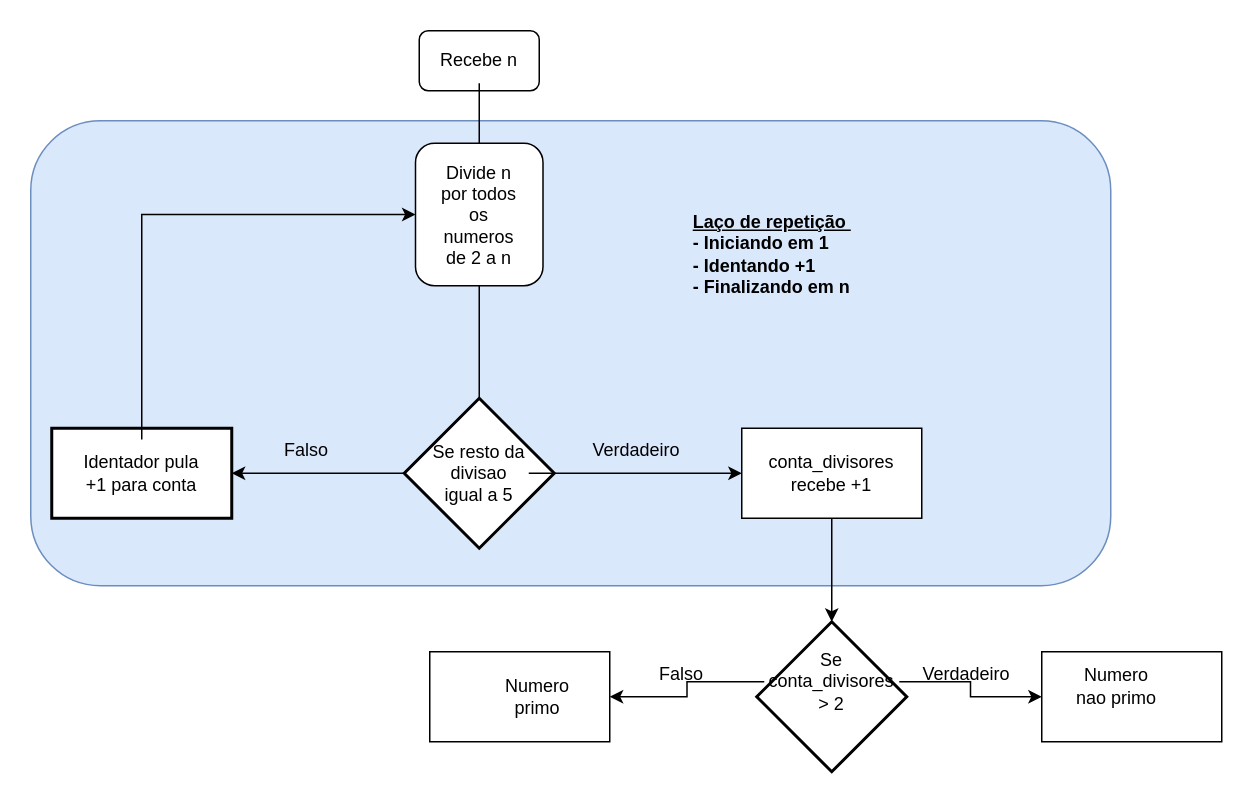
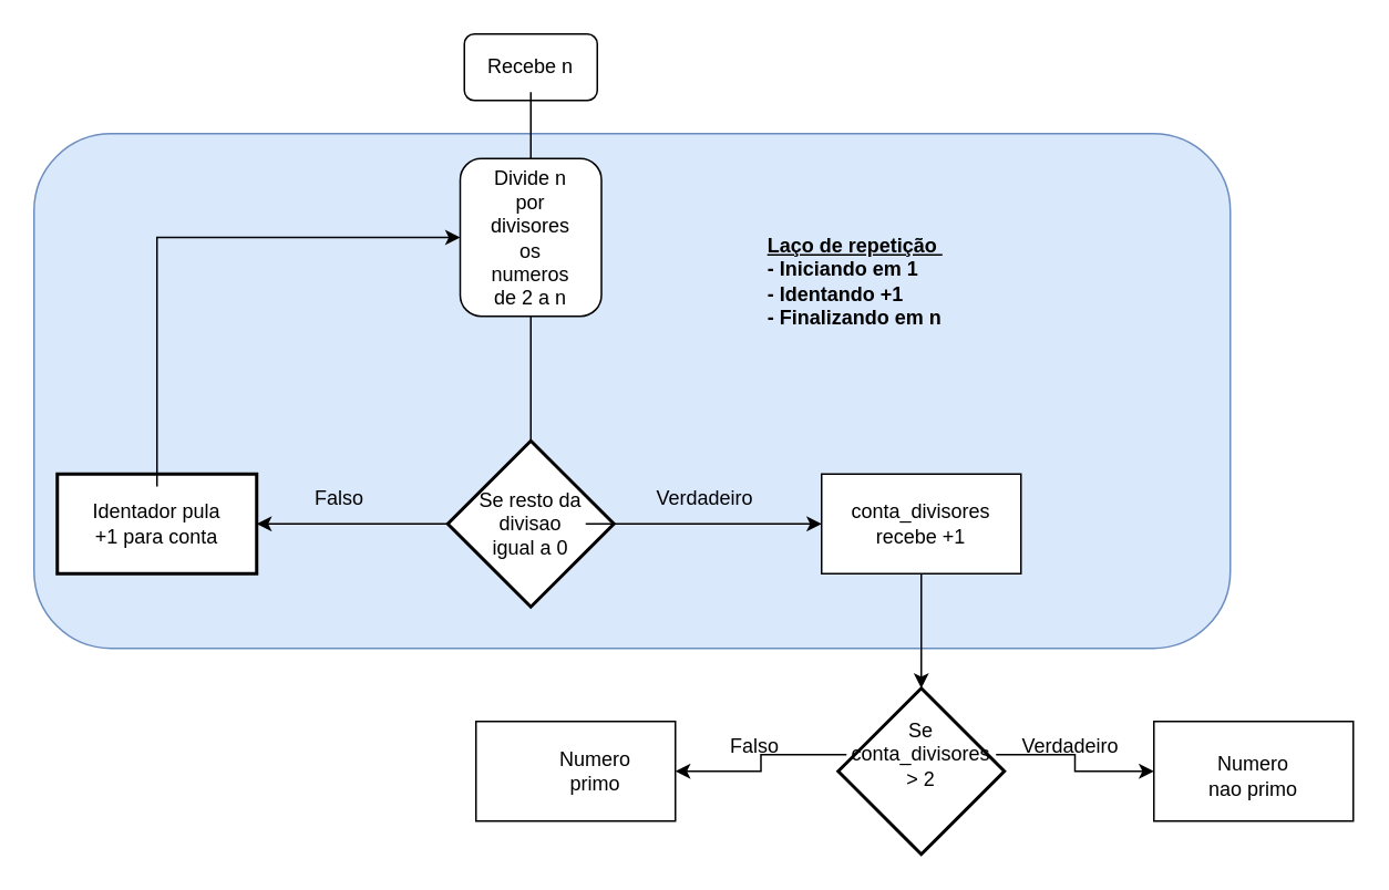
  <mxCell id="0" />
  <mxCell id="1" parent="0" />
  <mxCell id="2" value="" style="rounded=1;whiteSpace=wrap;html=1;fillColor=#dae8fc;strokeColor=#6c8ebf;" vertex="1" parent="1"><mxGeometry x="20" y="80" width="720" height="310" as="geometry" /></mxCell>
  <mxCell id="3" value="" style="rounded=1;whiteSpace=wrap;html=1;" parent="1" vertex="1"><mxGeometry x="279" y="20" width="80" height="40" as="geometry" /></mxCell>
  <mxCell id="4" value="" style="edgeStyle=orthogonalEdgeStyle;rounded=0;orthogonalLoop=1;jettySize=auto;html=1;endArrow=none;" parent="1" source="5" target="8" edge="1"><mxGeometry relative="1" as="geometry" /></mxCell>
  <mxCell id="5" value="&lt;font style=&quot;vertical-align: inherit;&quot;&gt;&lt;font style=&quot;vertical-align: inherit;&quot;&gt;Recebe n&lt;/font&gt;&lt;/font&gt;" style="text;strokeColor=none;align=center;fillColor=none;html=1;verticalAlign=middle;whiteSpace=wrap;rounded=0;" parent="1" vertex="1"><mxGeometry x="289" y="25" width="60" height="30" as="geometry" /></mxCell>
  <mxCell id="6" value="" style="rounded=1;whiteSpace=wrap;html=1;" parent="1" vertex="1"><mxGeometry x="276.5" y="95" width="85" height="95" as="geometry" /></mxCell>
  <mxCell id="7" value="" style="edgeStyle=orthogonalEdgeStyle;rounded=0;orthogonalLoop=1;jettySize=auto;html=1;" parent="1" source="8" target="12" edge="1"><mxGeometry relative="1" as="geometry" /></mxCell>
- <mxCell id="8" value="&lt;font style=&quot;vertical-align: inherit;&quot;&gt;&lt;font style=&quot;vertical-align: inherit;&quot;&gt;Divide n por todos os numeros de 2 a n&lt;/font&gt;&lt;/font&gt;" style="text;strokeColor=none;align=center;fillColor=none;html=1;verticalAlign=middle;whiteSpace=wrap;rounded=0;" parent="1" vertex="1"><mxGeometry x="289" y="95" width="60" height="95" as="geometry" /></mxCell>
+ <mxCell id="8" value="&lt;font style=&quot;vertical-align: inherit;&quot;&gt;&lt;font style=&quot;vertical-align: inherit;&quot;&gt;Divide n por divisores os numeros de 2 a n&lt;/font&gt;&lt;/font&gt;" style="text;strokeColor=none;align=center;fillColor=none;html=1;verticalAlign=middle;whiteSpace=wrap;rounded=0;" parent="1" vertex="1"><mxGeometry x="289" y="95" width="60" height="95" as="geometry" /></mxCell>
  <mxCell id="9" value="" style="edgeStyle=orthogonalEdgeStyle;rounded=0;orthogonalLoop=1;jettySize=auto;html=1;" parent="1" source="10" target="16" edge="1"><mxGeometry relative="1" as="geometry" /></mxCell>
  <mxCell id="10" value="" style="strokeWidth=2;html=1;shape=mxgraph.flowchart.decision;whiteSpace=wrap;" parent="1" vertex="1"><mxGeometry x="269" y="265" width="100" height="100" as="geometry" /></mxCell>
  <mxCell id="11" value="" style="edgeStyle=orthogonalEdgeStyle;rounded=0;orthogonalLoop=1;jettySize=auto;html=1;" parent="1" source="12" target="13" edge="1"><mxGeometry relative="1" as="geometry" /></mxCell>
- <mxCell id="12" value="Se resto da divisao igual a 5" style="text;strokeColor=none;align=center;fillColor=none;html=1;verticalAlign=middle;whiteSpace=wrap;rounded=0;" parent="1" vertex="1"><mxGeometry x="286" y="282.5" width="66" height="65" as="geometry" /></mxCell>
+ <mxCell id="12" value="Se resto da divisao igual a 0" style="text;strokeColor=none;align=center;fillColor=none;html=1;verticalAlign=middle;whiteSpace=wrap;rounded=0;" parent="1" vertex="1"><mxGeometry x="286" y="282.5" width="66" height="65" as="geometry" /></mxCell>
  <mxCell id="13" value="" style="whiteSpace=wrap;html=1;" parent="1" vertex="1"><mxGeometry x="494" y="285" width="120" height="60" as="geometry" /></mxCell>
  <mxCell id="14" value="conta_divisores recebe +1" style="text;strokeColor=none;align=center;fillColor=none;html=1;verticalAlign=middle;whiteSpace=wrap;rounded=0;" parent="1" vertex="1"><mxGeometry x="509" y="300" width="90" height="30" as="geometry" /></mxCell>
  <mxCell id="15" value="Verdadeiro" style="text;strokeColor=none;align=center;fillColor=none;html=1;verticalAlign=middle;whiteSpace=wrap;rounded=0;" parent="1" vertex="1"><mxGeometry x="394" y="285" width="60" height="30" as="geometry" /></mxCell>
  <mxCell id="16" value="" style="whiteSpace=wrap;html=1;strokeWidth=2;" parent="1" vertex="1"><mxGeometry x="34" y="285" width="120" height="60" as="geometry" /></mxCell>
  <mxCell id="17" value="Falso" style="text;strokeColor=none;align=center;fillColor=none;html=1;verticalAlign=middle;whiteSpace=wrap;rounded=0;" parent="1" vertex="1"><mxGeometry x="174" y="285" width="60" height="30" as="geometry" /></mxCell>
  <mxCell id="18" style="edgeStyle=orthogonalEdgeStyle;rounded=0;orthogonalLoop=1;jettySize=auto;html=1;entryX=0;entryY=0.5;entryDx=0;entryDy=0;" parent="1" source="19" target="6" edge="1"><mxGeometry relative="1" as="geometry"><Array as="points"><mxPoint x="94" y="143" /></Array></mxGeometry></mxCell>
  <mxCell id="19" value="Identador pula +1 para conta" style="text;strokeColor=none;align=center;fillColor=none;html=1;verticalAlign=middle;whiteSpace=wrap;rounded=0;" parent="1" vertex="1"><mxGeometry x="54" y="292.5" width="80" height="45" as="geometry" /></mxCell>
  <mxCell id="20" value="" style="strokeWidth=2;html=1;shape=mxgraph.flowchart.decision;whiteSpace=wrap;" parent="1" vertex="1"><mxGeometry x="504" y="414" width="100" height="100" as="geometry" /></mxCell>
  <mxCell id="21" style="edgeStyle=orthogonalEdgeStyle;rounded=0;orthogonalLoop=1;jettySize=auto;html=1;entryX=0.5;entryY=0;entryDx=0;entryDy=0;entryPerimeter=0;" parent="1" source="13" target="20" edge="1"><mxGeometry relative="1" as="geometry" /></mxCell>
  <mxCell id="22" value="" style="edgeStyle=orthogonalEdgeStyle;rounded=0;orthogonalLoop=1;jettySize=auto;html=1;" parent="1" source="24" target="25" edge="1"><mxGeometry relative="1" as="geometry" /></mxCell>
  <mxCell id="23" value="" style="edgeStyle=orthogonalEdgeStyle;rounded=0;orthogonalLoop=1;jettySize=auto;html=1;" parent="1" source="24" target="28" edge="1"><mxGeometry relative="1" as="geometry" /></mxCell>
  <mxCell id="24" value="Se conta_divisores &amp;gt; 2" style="text;strokeColor=none;align=center;fillColor=none;html=1;verticalAlign=middle;whiteSpace=wrap;rounded=0;" parent="1" vertex="1"><mxGeometry x="509" y="431" width="90" height="46" as="geometry" /></mxCell>
  <mxCell id="25" value="" style="whiteSpace=wrap;html=1;" parent="1" vertex="1"><mxGeometry x="694" y="434" width="120" height="60" as="geometry" /></mxCell>
- <mxCell id="26" value="Numero nao primo" style="text;strokeColor=none;align=center;fillColor=none;html=1;verticalAlign=middle;whiteSpace=wrap;rounded=0;" parent="1" vertex="1"><mxGeometry x="714" y="445" width="60" height="24" as="geometry" /></mxCell>
+ <mxCell id="26" value="Numero nao primo" style="text;strokeColor=none;align=center;fillColor=none;html=1;verticalAlign=middle;whiteSpace=wrap;rounded=0;" parent="1" vertex="1"><mxGeometry x="724" y="455" width="60" height="24" as="geometry" /></mxCell>
  <mxCell id="27" value="Verdadeiro" style="text;strokeColor=none;align=center;fillColor=none;html=1;verticalAlign=middle;whiteSpace=wrap;rounded=0;" parent="1" vertex="1"><mxGeometry x="614" y="434" width="60" height="30" as="geometry" /></mxCell>
  <mxCell id="28" value="" style="whiteSpace=wrap;html=1;" parent="1" vertex="1"><mxGeometry x="286" y="434" width="120" height="60" as="geometry" /></mxCell>
  <mxCell id="29" value="Numero primo" style="text;strokeColor=none;align=center;fillColor=none;html=1;verticalAlign=middle;whiteSpace=wrap;rounded=0;" parent="1" vertex="1"><mxGeometry x="328" y="449" width="60" height="30" as="geometry" /></mxCell>
  <mxCell id="30" value="Falso" style="text;strokeColor=none;align=center;fillColor=none;html=1;verticalAlign=middle;whiteSpace=wrap;rounded=0;" parent="1" vertex="1"><mxGeometry x="424" y="434" width="60" height="30" as="geometry" /></mxCell>
  <mxCell id="31" value="&lt;div style=&quot;text-align: justify;&quot;&gt;&lt;span style=&quot;background-color: initial;&quot;&gt;&lt;font style=&quot;vertical-align: inherit;&quot;&gt;&lt;font style=&quot;vertical-align: inherit;&quot;&gt;&lt;font style=&quot;vertical-align: inherit;&quot;&gt;&lt;font style=&quot;vertical-align: inherit;&quot;&gt;&lt;font style=&quot;vertical-align: inherit;&quot;&gt;&lt;font style=&quot;vertical-align: inherit;&quot;&gt;&lt;b&gt;&lt;u&gt;Laço de repetição&amp;nbsp;&lt;/u&gt;&lt;/b&gt;&lt;/font&gt;&lt;/font&gt;&lt;/font&gt;&lt;/font&gt;&lt;/font&gt;&lt;/font&gt;&lt;/span&gt;&lt;/div&gt;&lt;font style=&quot;vertical-align: inherit;&quot;&gt;&lt;div style=&quot;text-align: justify;&quot;&gt;&lt;b style=&quot;background-color: initial;&quot;&gt;&lt;font style=&quot;vertical-align: inherit;&quot;&gt;&lt;font style=&quot;vertical-align: inherit;&quot;&gt;&lt;font style=&quot;vertical-align: inherit;&quot;&gt;&lt;font style=&quot;vertical-align: inherit;&quot;&gt;&lt;font style=&quot;vertical-align: inherit;&quot;&gt;&lt;font style=&quot;vertical-align: inherit;&quot;&gt;- Iniciando em 1&lt;/font&gt;&lt;/font&gt;&lt;/font&gt;&lt;/font&gt;&lt;/font&gt;&lt;/font&gt;&lt;/b&gt;&lt;/div&gt;&lt;font style=&quot;vertical-align: inherit;&quot;&gt;&lt;div style=&quot;text-align: justify;&quot;&gt;&lt;b style=&quot;background-color: initial;&quot;&gt;&lt;font style=&quot;vertical-align: inherit;&quot;&gt;&lt;font style=&quot;vertical-align: inherit;&quot;&gt;&lt;font style=&quot;vertical-align: inherit;&quot;&gt;&lt;font style=&quot;vertical-align: inherit;&quot;&gt;&lt;font style=&quot;vertical-align: inherit;&quot;&gt;&lt;font style=&quot;vertical-align: inherit;&quot;&gt;- Identando +1&lt;/font&gt;&lt;/font&gt;&lt;/font&gt;&lt;/font&gt;&lt;/font&gt;&lt;/font&gt;&lt;/b&gt;&lt;/div&gt;&lt;font style=&quot;vertical-align: inherit;&quot;&gt;&lt;font style=&quot;vertical-align: inherit;&quot;&gt;&lt;b&gt;&lt;div style=&quot;text-align: justify;&quot;&gt;&lt;span style=&quot;background-color: initial;&quot;&gt;&lt;font style=&quot;vertical-align: inherit;&quot;&gt;&lt;font style=&quot;vertical-align: inherit;&quot;&gt;&lt;font style=&quot;vertical-align: inherit;&quot;&gt;&lt;font style=&quot;vertical-align: inherit;&quot;&gt;- Finalizando em n&lt;/font&gt;&lt;/font&gt;&lt;/font&gt;&lt;/font&gt;&lt;/span&gt;&lt;/div&gt;&lt;/b&gt;&lt;/font&gt;&lt;/font&gt;&lt;/font&gt;&lt;/font&gt;" style="text;strokeColor=none;align=center;fillColor=none;html=1;verticalAlign=middle;whiteSpace=wrap;rounded=0;" vertex="1" parent="1"><mxGeometry x="449" y="127.5" width="131" height="82.5" as="geometry" /></mxCell>
